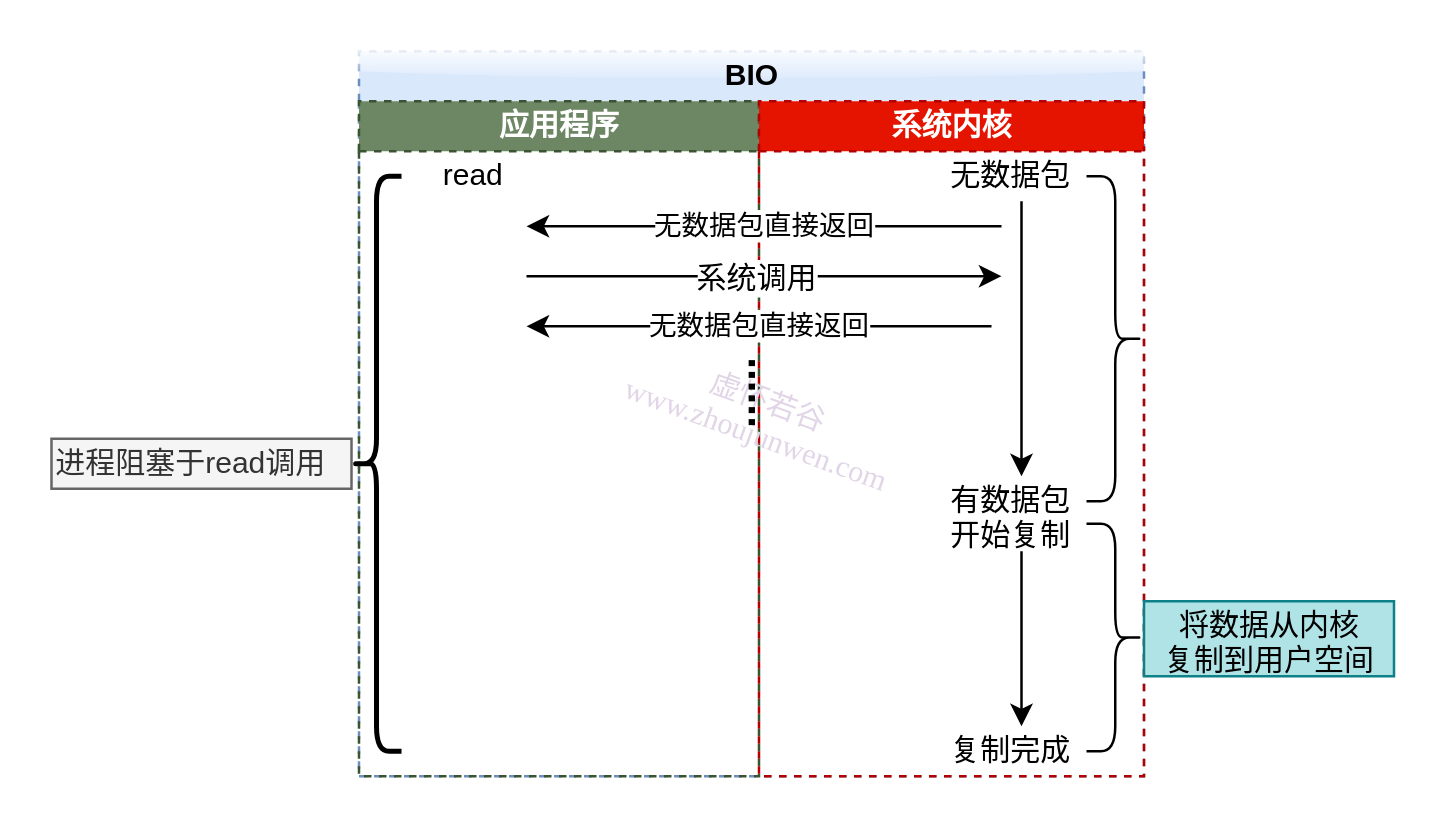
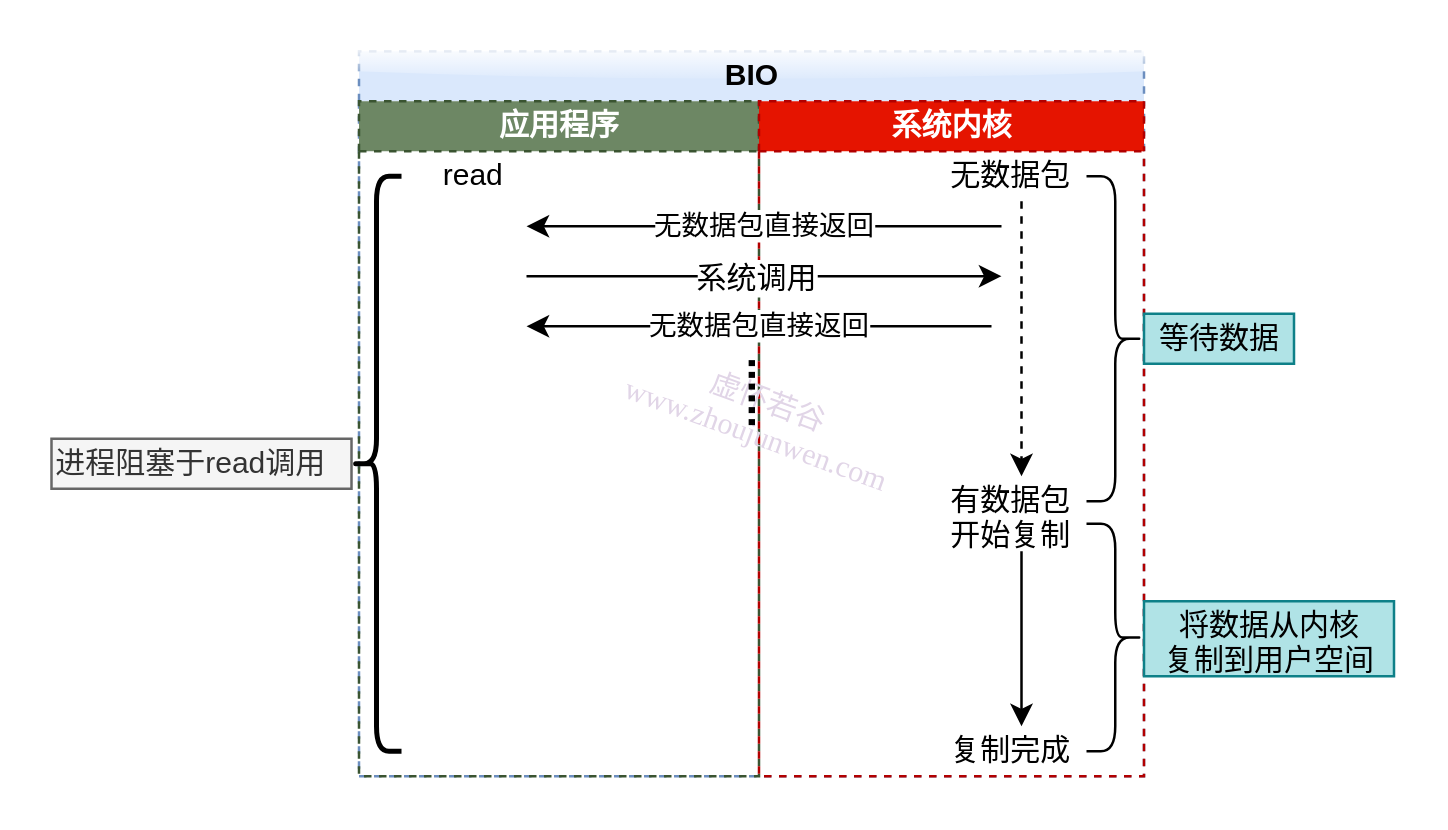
  <mxCell id="0" />
  <mxCell id="1" parent="0" />
  <mxCell id="2" value="BIO" style="swimlane;html=1;childLayout=stackLayout;resizeParent=1;resizeParentMax=0;startSize=20;fillColor=#dae8fc;strokeColor=#6c8ebf;rounded=0;swimlaneLine=0;glass=1;dashed=1;" vertex="1" parent="1"><mxGeometry x="143" y="20" width="314" height="290" as="geometry"><mxRectangle x="186" y="220" width="50" height="20" as="alternateBounds" /></mxGeometry></mxCell>
  <mxCell id="3" value="应用程序" style="swimlane;html=1;startSize=20;fillColor=#6d8764;strokeColor=#3A5431;dashed=1;fontColor=#ffffff;" vertex="1" parent="2"><mxGeometry y="20" width="160" height="270" as="geometry"><mxRectangle y="20" width="20" height="230" as="alternateBounds" /></mxGeometry></mxCell>
  <mxCell id="4" value="系统内核" style="swimlane;html=1;startSize=20;fillColor=#e51400;strokeColor=#B20000;dashed=1;fontColor=#ffffff;" vertex="1" parent="2"><mxGeometry x="160" y="20" width="154" height="270" as="geometry"><mxRectangle x="150" y="20" width="20" height="230" as="alternateBounds" /></mxGeometry></mxCell>
  <mxCell id="5" value="虚怀若谷&lt;br&gt;www.zhoujunwen.com" style="text;html=1;resizable=0;points=[];autosize=1;align=center;verticalAlign=top;spacingTop=-4;fontColor=#E1D5E7;labelBackgroundColor=none;labelBorderColor=none;rounded=0;glass=1;shadow=0;comic=0;fontFamily=Comic Sans MS;rotation=20;" vertex="1" parent="4"><mxGeometry x="-63" y="110" width="130" height="30" as="geometry" /></mxCell>
  <mxCell id="6" value="" style="shape=curlyBracket;whiteSpace=wrap;html=1;rounded=1;rotation=180;" vertex="1" parent="4"><mxGeometry x="131" y="169" width="23" height="91" as="geometry" /></mxCell>
  <mxCell id="7" value="复制完成" style="text;html=1;resizable=0;points=[];autosize=1;align=left;verticalAlign=top;spacingTop=-4;" vertex="1" parent="4"><mxGeometry x="75" y="250" width="60" height="20" as="geometry" /></mxCell>
  <mxCell id="8" value="有数据包&lt;br&gt;开始复制" style="text;html=1;resizable=0;points=[];autosize=1;align=left;verticalAlign=top;spacingTop=-4;" vertex="1" parent="4"><mxGeometry x="75" y="150" width="60" height="30" as="geometry" /></mxCell>
  <mxCell id="9" style="edgeStyle=orthogonalEdgeStyle;rounded=0;orthogonalLoop=1;jettySize=auto;html=1;" edge="1" parent="4" source="8" target="7"><mxGeometry relative="1" as="geometry" /></mxCell>
  <mxCell id="10" value="......" style="text;html=1;strokeColor=none;fillColor=none;align=center;verticalAlign=middle;whiteSpace=wrap;rounded=0;horizontal=0;fontStyle=1;fontSize=17;" vertex="1" parent="4"><mxGeometry x="-11" y="107" width="10" height="20" as="geometry" /></mxCell>
  <mxCell id="11" value="" style="shape=curlyBracket;whiteSpace=wrap;html=1;rounded=1;strokeWidth=2;" vertex="1" parent="1"><mxGeometry x="140" y="70" width="20" height="230" as="geometry" /></mxCell>
  <mxCell id="12" value="read" style="text;html=1;resizable=0;points=[];autosize=1;align=left;verticalAlign=top;spacingTop=-4;" vertex="1" parent="1"><mxGeometry x="175" y="60" width="40" height="20" as="geometry" /></mxCell>
- <mxCell id="13" style="edgeStyle=orthogonalEdgeStyle;rounded=0;orthogonalLoop=1;jettySize=auto;html=1;" edge="1" parent="1" source="14" target="8"><mxGeometry relative="1" as="geometry" /></mxCell>
+ <mxCell id="13" style="edgeStyle=orthogonalEdgeStyle;rounded=0;orthogonalLoop=1;jettySize=auto;html=1;dashed=1;" edge="1" parent="1" source="14" target="8"><mxGeometry relative="1" as="geometry" /></mxCell>
  <mxCell id="14" value="无数据包" style="text;html=1;resizable=0;points=[];autosize=1;align=left;verticalAlign=top;spacingTop=-4;" vertex="1" parent="1"><mxGeometry x="378" y="60" width="60" height="20" as="geometry" /></mxCell>
  <mxCell id="15" value="" style="shape=curlyBracket;whiteSpace=wrap;html=1;rounded=1;rotation=180;" vertex="1" parent="1"><mxGeometry x="434" y="70" width="23" height="130" as="geometry" /></mxCell>
+ <mxCell id="16" value="等待数据" style="text;html=1;resizable=0;points=[];autosize=1;align=center;verticalAlign=top;spacingTop=-4;fillColor=#b0e3e6;strokeColor=#0e8088;" vertex="1" parent="1"><mxGeometry x="457" y="125" width="60" height="20" as="geometry" /></mxCell>
  <mxCell id="17" value="将数据从内核&lt;br&gt;复制到用户空间" style="text;html=1;resizable=0;points=[];autosize=1;align=center;verticalAlign=top;spacingTop=-4;fillColor=#b0e3e6;strokeColor=#0e8088;" vertex="1" parent="1"><mxGeometry x="457" y="240" width="100" height="30" as="geometry" /></mxCell>
  <mxCell id="18" value="进程阻塞于read调用" style="text;html=1;resizable=0;points=[];autosize=1;align=left;verticalAlign=top;spacingTop=-4;fillColor=#f5f5f5;strokeColor=#666666;fontColor=#333333;" vertex="1" parent="1"><mxGeometry x="20" y="175" width="120" height="20" as="geometry" /></mxCell>
  <mxCell id="19" value="无数据包直接返回" style="endArrow=classic;html=1;" edge="1" parent="1"><mxGeometry width="50" height="50" relative="1" as="geometry"><mxPoint x="400" y="90" as="sourcePoint" /><mxPoint x="210" y="90" as="targetPoint" /></mxGeometry></mxCell>
  <mxCell id="20" value="" style="endArrow=classic;html=1;" edge="1" parent="1"><mxGeometry width="50" height="50" relative="1" as="geometry"><mxPoint x="210" y="110" as="sourcePoint" /><mxPoint x="400" y="110" as="targetPoint" /></mxGeometry></mxCell>
  <mxCell id="21" value="系统调用" style="text;html=1;resizable=0;points=[];align=center;verticalAlign=middle;labelBackgroundColor=#ffffff;" vertex="1" connectable="0" parent="20"><mxGeometry x="-0.042" relative="1" as="geometry"><mxPoint as="offset" /></mxGeometry></mxCell>
  <mxCell id="22" value="无数据包直接返回" style="endArrow=classic;html=1;" edge="1" parent="1"><mxGeometry width="50" height="50" relative="1" as="geometry"><mxPoint x="396" y="130" as="sourcePoint" /><mxPoint x="210" y="130" as="targetPoint" /></mxGeometry></mxCell>
